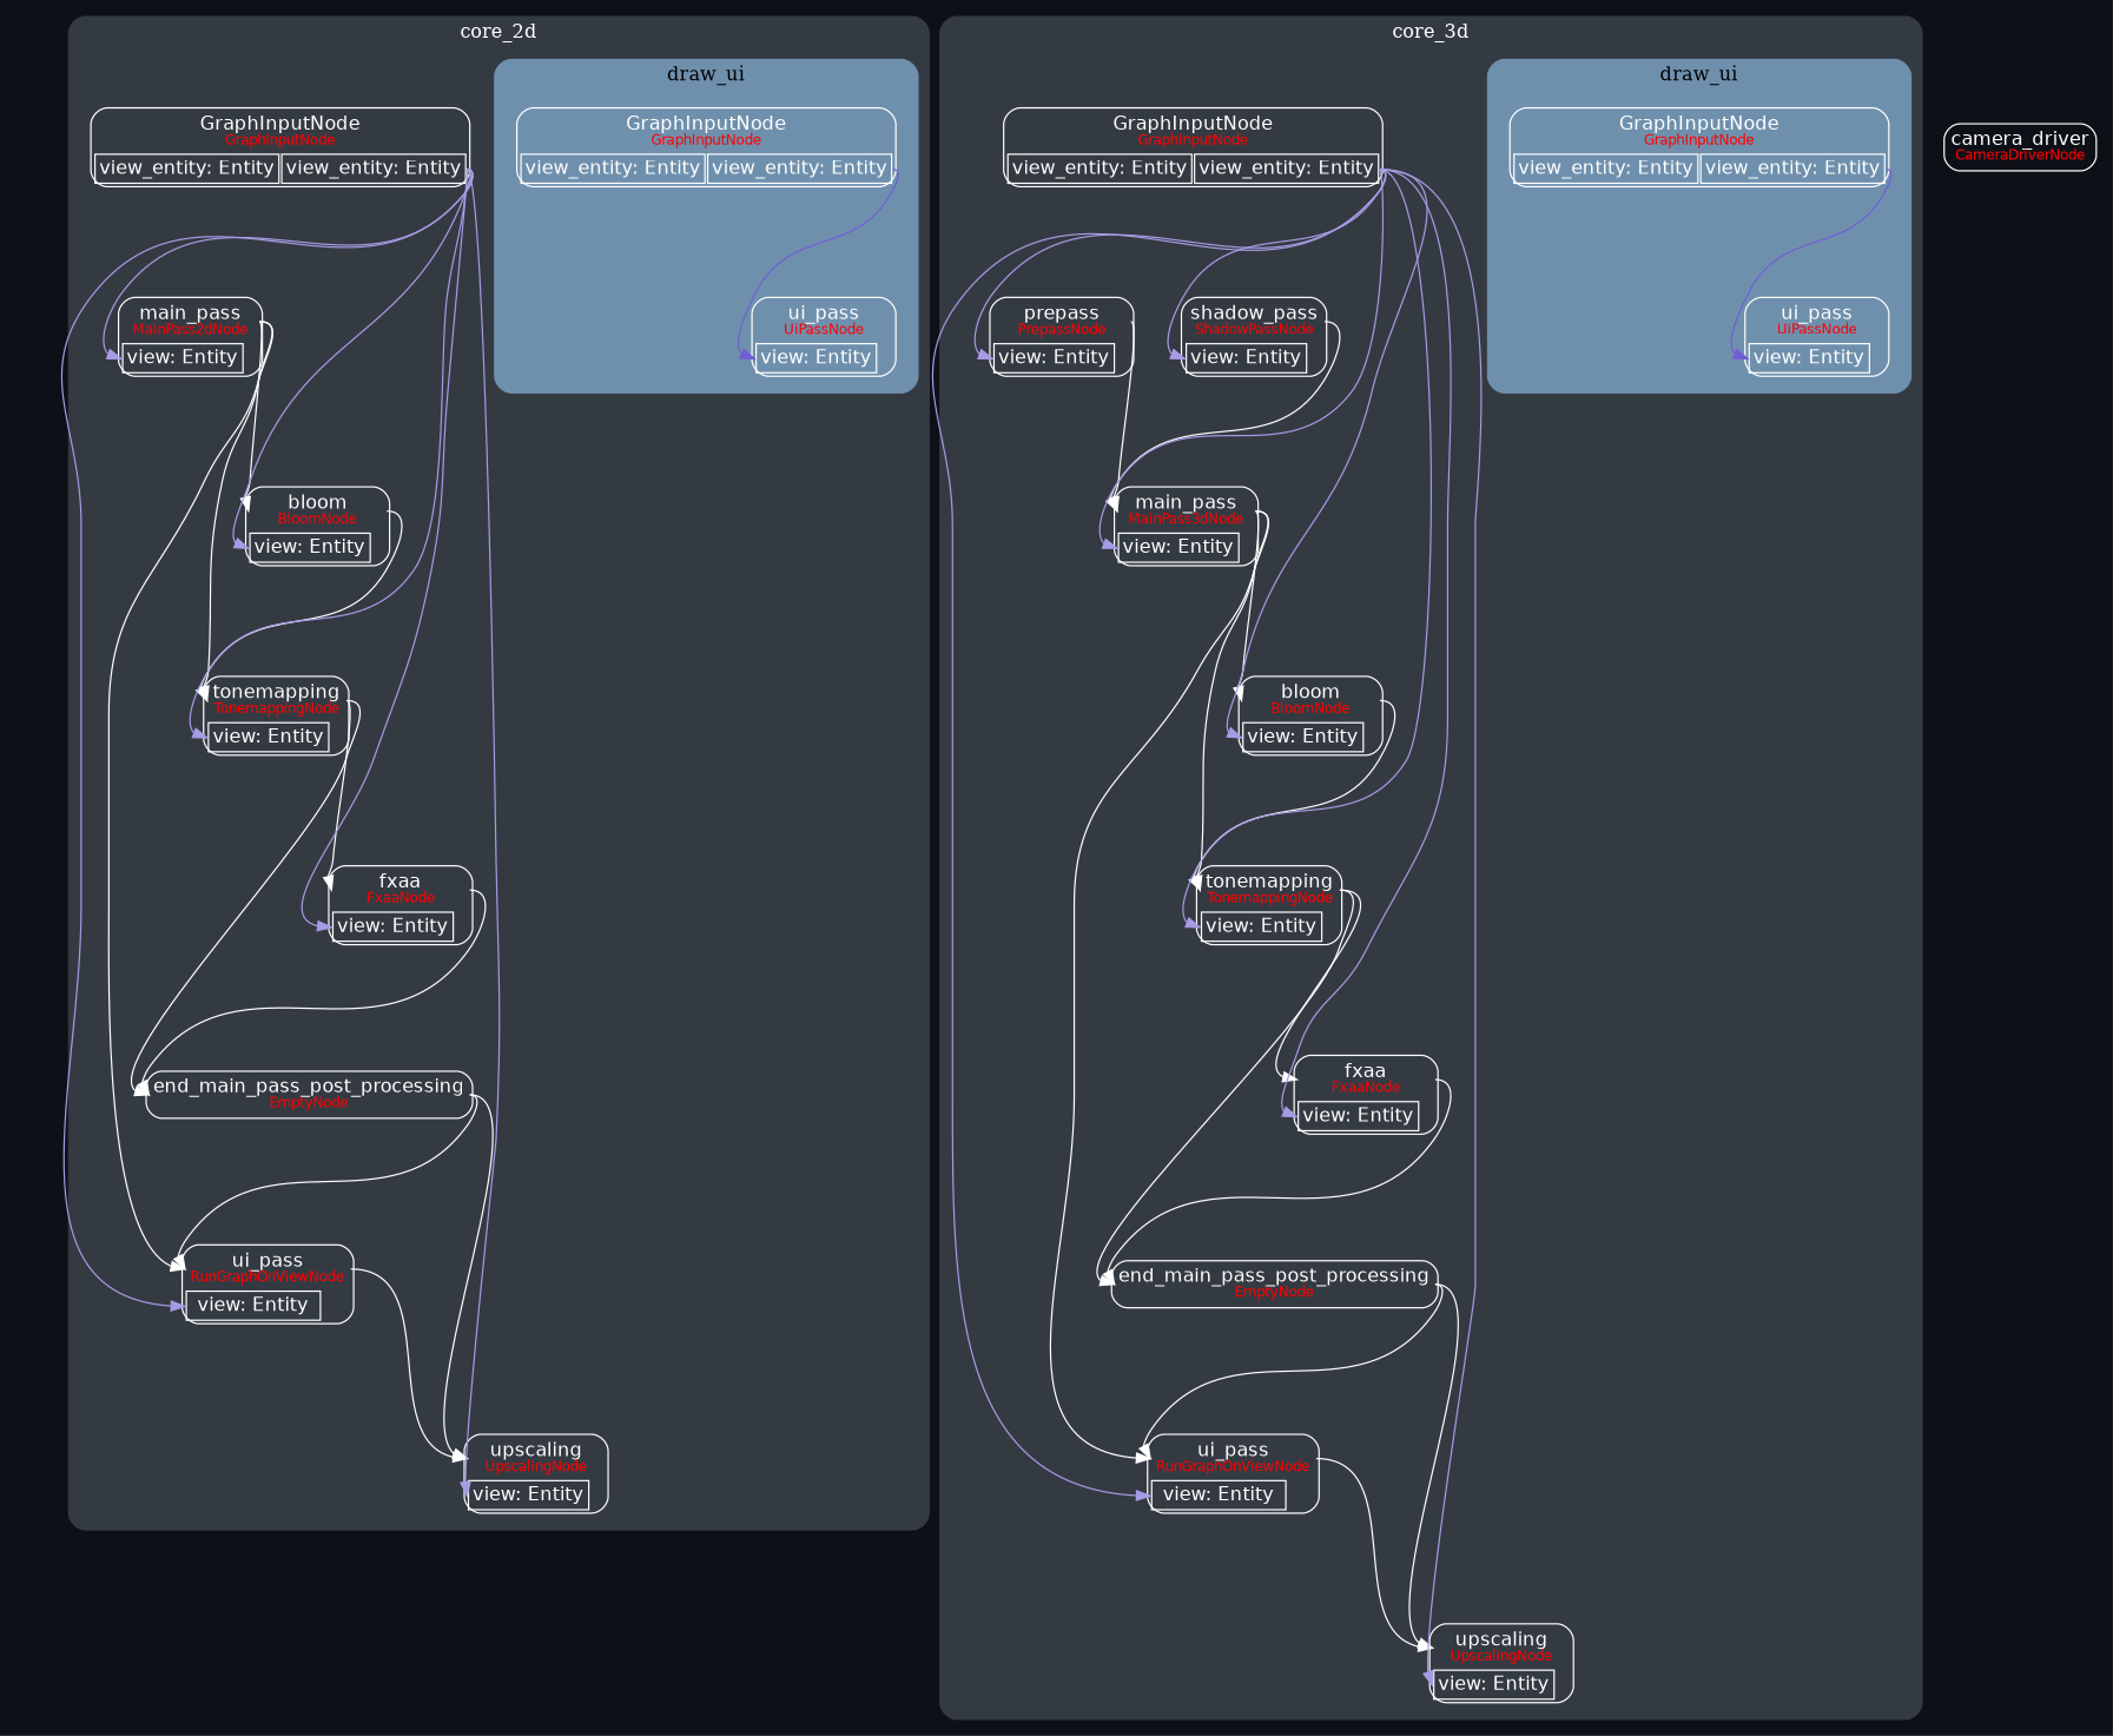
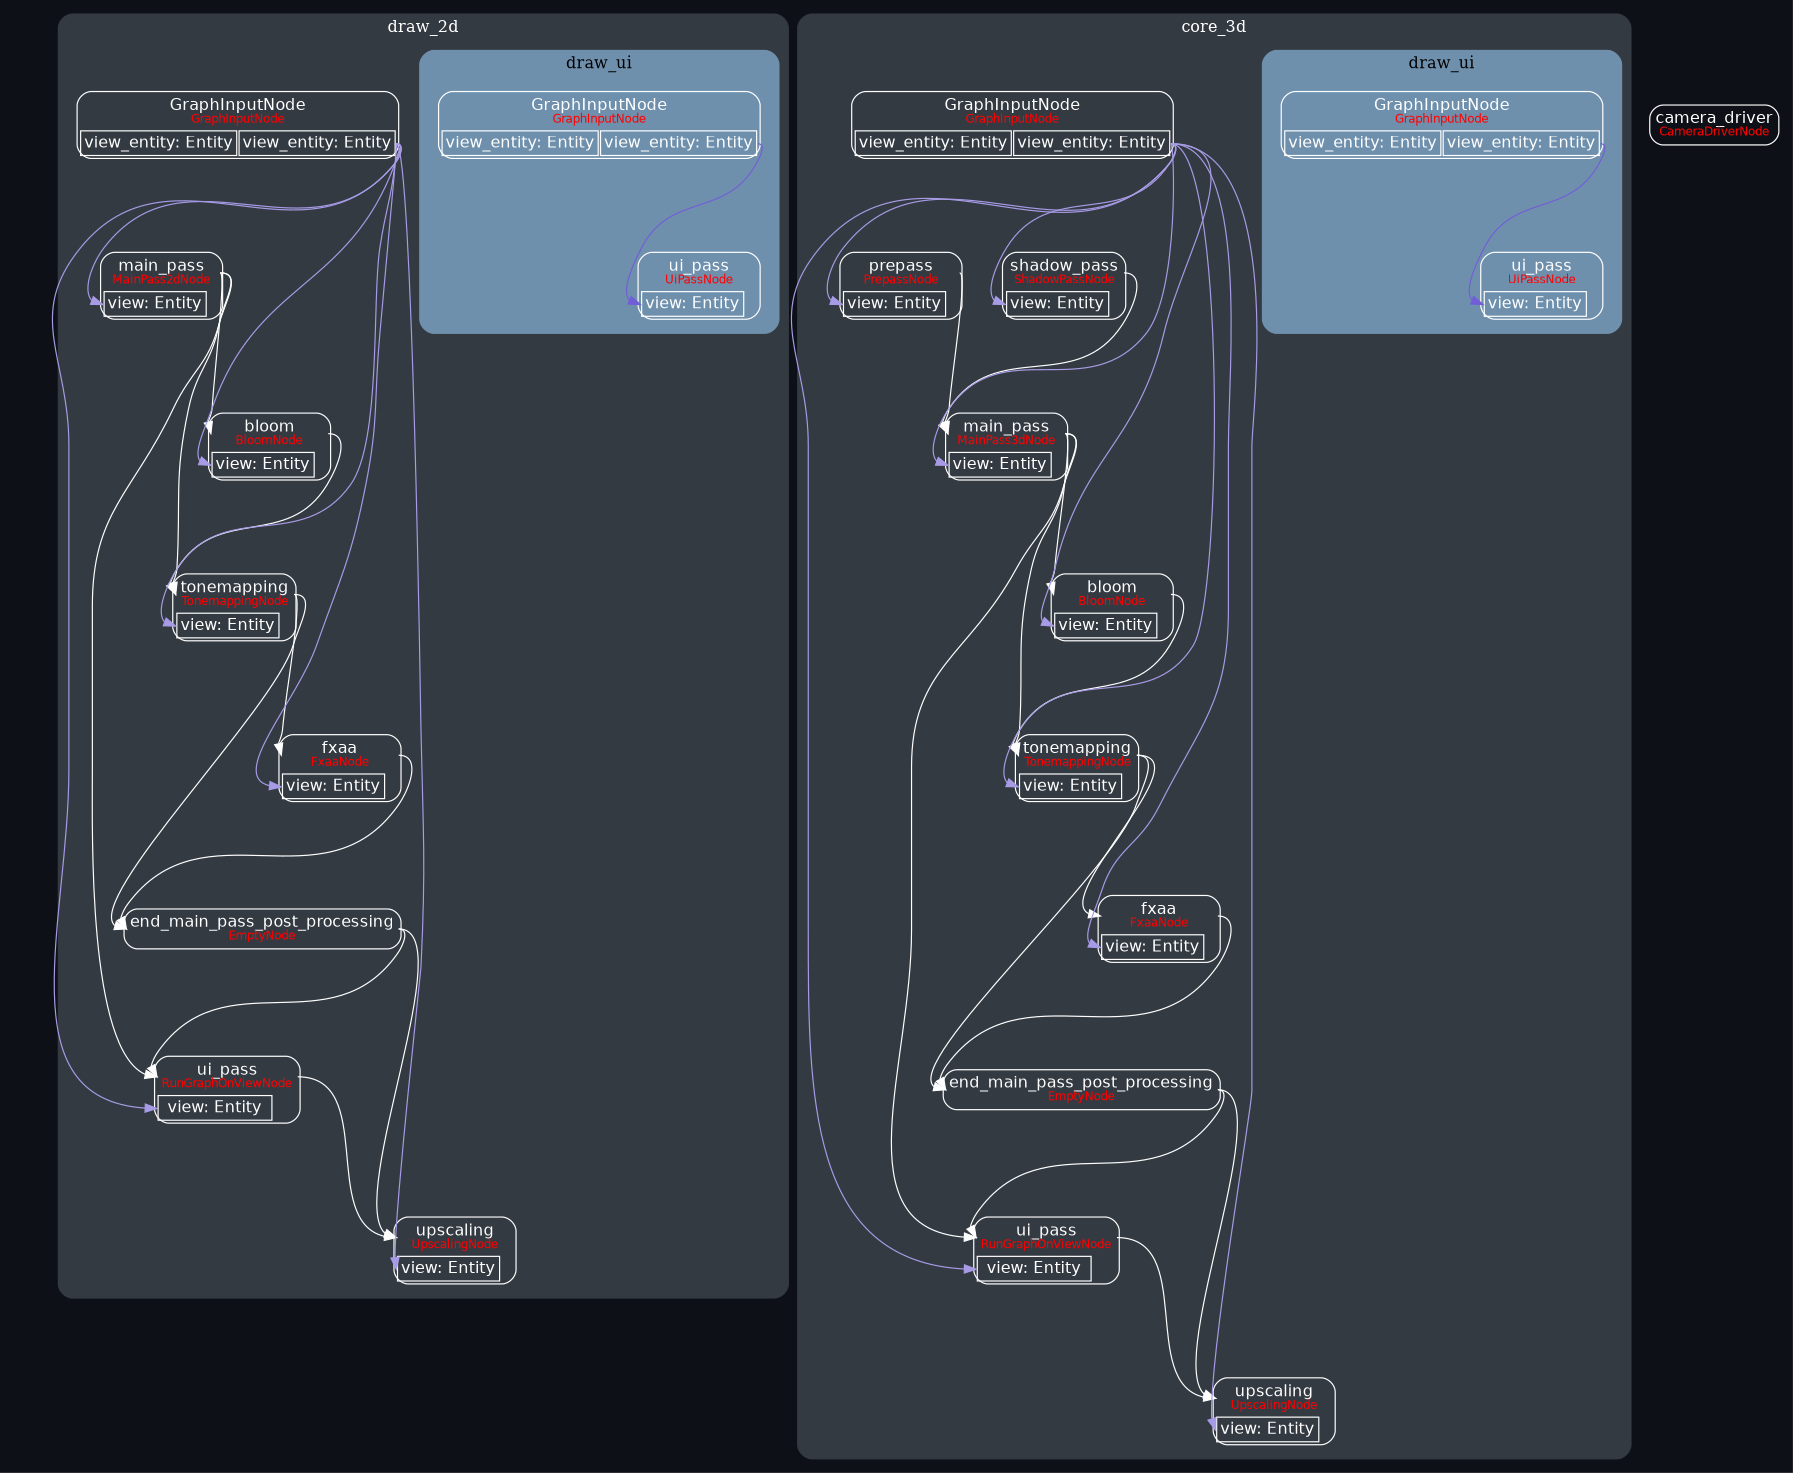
  digraph {
    bgcolor="#0d1117"
    rankdir=TB
    ranksep=1.0
    node [color=white fillcolor=white fontcolor=white fontname=Helvetica shape=plaintext]
    edge [color=white fontcolor=white fontname=Helvetica headport="title:w" tailport="title:e"]
    n1 [label=<<TABLE STYLE="rounded"><TR><TD PORT="title" BORDER="0" COLSPAN="2">GraphInputNode<BR/><FONT COLOR="red" POINT-SIZE="10">GraphInputNode</FONT></TD></TR><TR><TD PORT="in-0">view_entity: Entity</TD><TD PORT="out-0">view_entity: Entity</TD></TR></TABLE>>]
    n2 [label=<<TABLE STYLE="rounded"><TR><TD PORT="title" BORDER="0" COLSPAN="2">ui_pass<BR/><FONT COLOR="red" POINT-SIZE="10">UiPassNode</FONT></TD></TR><TR><TD PORT="in-0">view: Entity</TD><TD BORDER="0">&nbsp;</TD></TR></TABLE>>]
    n3 [label=<<TABLE STYLE="rounded"><TR><TD PORT="title" BORDER="0" COLSPAN="2">bloom<BR/><FONT COLOR="red" POINT-SIZE="10">BloomNode</FONT></TD></TR><TR><TD PORT="in-0">view: Entity</TD><TD BORDER="0">&nbsp;</TD></TR></TABLE>>]
    n4 [label=<<TABLE STYLE="rounded"><TR><TD PORT="title" BORDER="0" COLSPAN="2">tonemapping<BR/><FONT COLOR="red" POINT-SIZE="10">TonemappingNode</FONT></TD></TR><TR><TD PORT="in-0">view: Entity</TD><TD BORDER="0">&nbsp;</TD></TR></TABLE>>]
    n5 [label=<<TABLE STYLE="rounded"><TR><TD PORT="title" BORDER="0" COLSPAN="2">main_pass<BR/><FONT COLOR="red" POINT-SIZE="10">MainPass2dNode</FONT></TD></TR><TR><TD PORT="in-0">view: Entity</TD><TD BORDER="0">&nbsp;</TD></TR></TABLE>>]
    n6 [label=<<TABLE STYLE="rounded"><TR><TD PORT="title" BORDER="0" COLSPAN="2">ui_pass<BR/><FONT COLOR="red" POINT-SIZE="10">RunGraphOnViewNode</FONT></TD></TR><TR><TD PORT="in-0">view: Entity</TD><TD BORDER="0">&nbsp;</TD></TR></TABLE>>]
    n7 [label=<<TABLE STYLE="rounded"><TR><TD PORT="title" BORDER="0" COLSPAN="2">fxaa<BR/><FONT COLOR="red" POINT-SIZE="10">FxaaNode</FONT></TD></TR><TR><TD PORT="in-0">view: Entity</TD><TD BORDER="0">&nbsp;</TD></TR></TABLE>>]
    n8 [label=<<TABLE STYLE="rounded"><TR><TD PORT="title" BORDER="0" COLSPAN="2">end_main_pass_post_processing<BR/><FONT COLOR="red" POINT-SIZE="10">EmptyNode</FONT></TD></TR></TABLE>>]
    n9 [label=<<TABLE STYLE="rounded"><TR><TD PORT="title" BORDER="0" COLSPAN="2">upscaling<BR/><FONT COLOR="red" POINT-SIZE="10">UpscalingNode</FONT></TD></TR><TR><TD PORT="in-0">view: Entity</TD><TD BORDER="0">&nbsp;</TD></TR></TABLE>>]
    n10 [label=<<TABLE STYLE="rounded"><TR><TD PORT="title" BORDER="0" COLSPAN="2">GraphInputNode<BR/><FONT COLOR="red" POINT-SIZE="10">GraphInputNode</FONT></TD></TR><TR><TD PORT="in-0">view_entity: Entity</TD><TD PORT="out-0">view_entity: Entity</TD></TR></TABLE>>]
    n11 [label=<<TABLE STYLE="rounded"><TR><TD PORT="title" BORDER="0" COLSPAN="2">GraphInputNode<BR/><FONT COLOR="red" POINT-SIZE="10">GraphInputNode</FONT></TD></TR><TR><TD PORT="in-0">view_entity: Entity</TD><TD PORT="out-0">view_entity: Entity</TD></TR></TABLE>>]
    n12 [label=<<TABLE STYLE="rounded"><TR><TD PORT="title" BORDER="0" COLSPAN="2">ui_pass<BR/><FONT COLOR="red" POINT-SIZE="10">UiPassNode</FONT></TD></TR><TR><TD PORT="in-0">view: Entity</TD><TD BORDER="0">&nbsp;</TD></TR></TABLE>>]
    n13 [label=<<TABLE STYLE="rounded"><TR><TD PORT="title" BORDER="0" COLSPAN="2">bloom<BR/><FONT COLOR="red" POINT-SIZE="10">BloomNode</FONT></TD></TR><TR><TD PORT="in-0">view: Entity</TD><TD BORDER="0">&nbsp;</TD></TR></TABLE>>]
    n14 [label=<<TABLE STYLE="rounded"><TR><TD PORT="title" BORDER="0" COLSPAN="2">tonemapping<BR/><FONT COLOR="red" POINT-SIZE="10">TonemappingNode</FONT></TD></TR><TR><TD PORT="in-0">view: Entity</TD><TD BORDER="0">&nbsp;</TD></TR></TABLE>>]
    n15 [label=<<TABLE STYLE="rounded"><TR><TD PORT="title" BORDER="0" COLSPAN="2">main_pass<BR/><FONT COLOR="red" POINT-SIZE="10">MainPass3dNode</FONT></TD></TR><TR><TD PORT="in-0">view: Entity</TD><TD BORDER="0">&nbsp;</TD></TR></TABLE>>]
    n16 [label=<<TABLE STYLE="rounded"><TR><TD PORT="title" BORDER="0" COLSPAN="2">ui_pass<BR/><FONT COLOR="red" POINT-SIZE="10">RunGraphOnViewNode</FONT></TD></TR><TR><TD PORT="in-0">view: Entity</TD><TD BORDER="0">&nbsp;</TD></TR></TABLE>>]
    n17 [label=<<TABLE STYLE="rounded"><TR><TD PORT="title" BORDER="0" COLSPAN="2">fxaa<BR/><FONT COLOR="red" POINT-SIZE="10">FxaaNode</FONT></TD></TR><TR><TD PORT="in-0">view: Entity</TD><TD BORDER="0">&nbsp;</TD></TR></TABLE>>]
    n18 [label=<<TABLE STYLE="rounded"><TR><TD PORT="title" BORDER="0" COLSPAN="2">end_main_pass_post_processing<BR/><FONT COLOR="red" POINT-SIZE="10">EmptyNode</FONT></TD></TR></TABLE>>]
    n19 [label=<<TABLE STYLE="rounded"><TR><TD PORT="title" BORDER="0" COLSPAN="2">prepass<BR/><FONT COLOR="red" POINT-SIZE="10">PrepassNode</FONT></TD></TR><TR><TD PORT="in-0">view: Entity</TD><TD BORDER="0">&nbsp;</TD></TR></TABLE>>]
    n20 [label=<<TABLE STYLE="rounded"><TR><TD PORT="title" BORDER="0" COLSPAN="2">upscaling<BR/><FONT COLOR="red" POINT-SIZE="10">UpscalingNode</FONT></TD></TR><TR><TD PORT="in-0">view: Entity</TD><TD BORDER="0">&nbsp;</TD></TR></TABLE>>]
    n21 [label=<<TABLE STYLE="rounded"><TR><TD PORT="title" BORDER="0" COLSPAN="2">shadow_pass<BR/><FONT COLOR="red" POINT-SIZE="10">ShadowPassNode</FONT></TD></TR><TR><TD PORT="in-0">view: Entity</TD><TD BORDER="0">&nbsp;</TD></TR></TABLE>>]
    n22 [label=<<TABLE STYLE="rounded"><TR><TD PORT="title" BORDER="0" COLSPAN="2">GraphInputNode<BR/><FONT COLOR="red" POINT-SIZE="10">GraphInputNode</FONT></TD></TR><TR><TD PORT="in-0">view_entity: Entity</TD><TD PORT="out-0">view_entity: Entity</TD></TR></TABLE>>]
    n23 [label=<<TABLE STYLE="rounded"><TR><TD PORT="title" BORDER="0" COLSPAN="2">camera_driver<BR/><FONT COLOR="red" POINT-SIZE="10">CameraDriverNode</FONT></TD></TR></TABLE>>]
    subgraph cluster_1 {
      color="#343a42"
      fontcolor=white
-     label=core_2d
+     label=draw_2d
      style="rounded,filled"
      n3
      n4
      n5
      n6
      n7
      n8
      n9
      n10
      subgraph cluster_2 {
        color="#6f90ad"
        fontcolor=black
        label=draw_ui
        style="rounded,filled"
        n1
        n2
      }
    }
    subgraph cluster_3 {
      color="#343a42"
      fontcolor=white
      label=core_3d
      style="rounded,filled"
      n13
      n14
      n15
      n16
      n17
      n18
      n19
      n20
      n21
      n22
      subgraph cluster_4 {
        color="#6f90ad"
        fontcolor=black
        label=draw_ui
        style="rounded,filled"
        n11
        n12
      }
    }
    n1 -> n2 [color="#715ed6" headport="in-0:w" tailport="out-0:e"]
    n3 -> n4
    n4 -> n7
    n4 -> n8
    n5 -> n3
    n5 -> n4
    n5 -> n6
    n6 -> n9
    n7 -> n8
    n8 -> n6
    n8 -> n9
    n10 -> n3 [color="#a79be6" headport="in-0:w" tailport="out-0:e"]
    n10 -> n4 [color="#a79be6" headport="in-0:w" tailport="out-0:e"]
    n10 -> n5 [color="#a79be6" headport="in-0:w" tailport="out-0:e"]
    n10 -> n6 [color="#a79be6" headport="in-0:w" tailport="out-0:e"]
    n10 -> n7 [color="#a79be6" headport="in-0:w" tailport="out-0:e"]
    n10 -> n9 [color="#a79be6" headport="in-0:w" tailport="out-0:e"]
    n11 -> n12 [color="#715ed6" headport="in-0:w" tailport="out-0:e"]
    n13 -> n14
    n14 -> n17
    n14 -> n18
    n15 -> n13
    n15 -> n14
    n15 -> n16
    n16 -> n20
    n17 -> n18
    n18 -> n16
    n18 -> n20
    n19 -> n15
    n21 -> n15
    n22 -> n13 [color="#a79be6" headport="in-0:w" tailport="out-0:e"]
    n22 -> n14 [color="#a79be6" headport="in-0:w" tailport="out-0:e"]
    n22 -> n15 [color="#a79be6" headport="in-0:w" tailport="out-0:e"]
    n22 -> n16 [color="#a79be6" headport="in-0:w" tailport="out-0:e"]
    n22 -> n17 [color="#a79be6" headport="in-0:w" tailport="out-0:e"]
    n22 -> n19 [color="#a79be6" headport="in-0:w" tailport="out-0:e"]
    n22 -> n20 [color="#a79be6" headport="in-0:w" tailport="out-0:e"]
    n22 -> n21 [color="#a79be6" headport="in-0:w" tailport="out-0:e"]
  }
